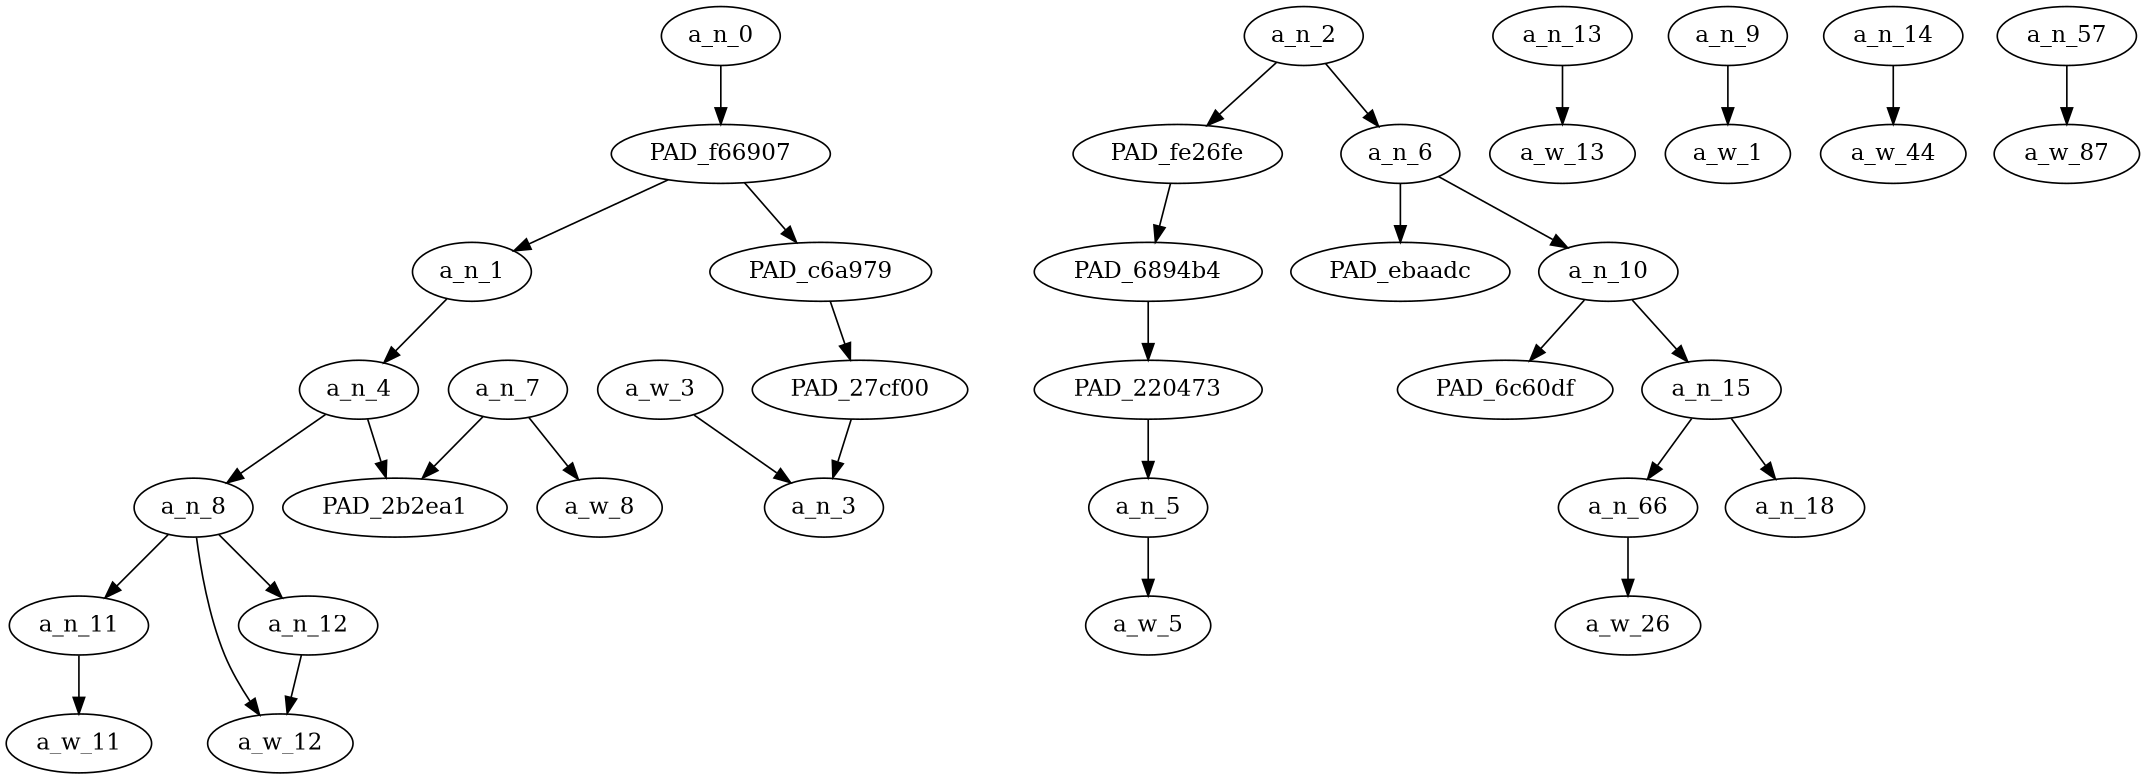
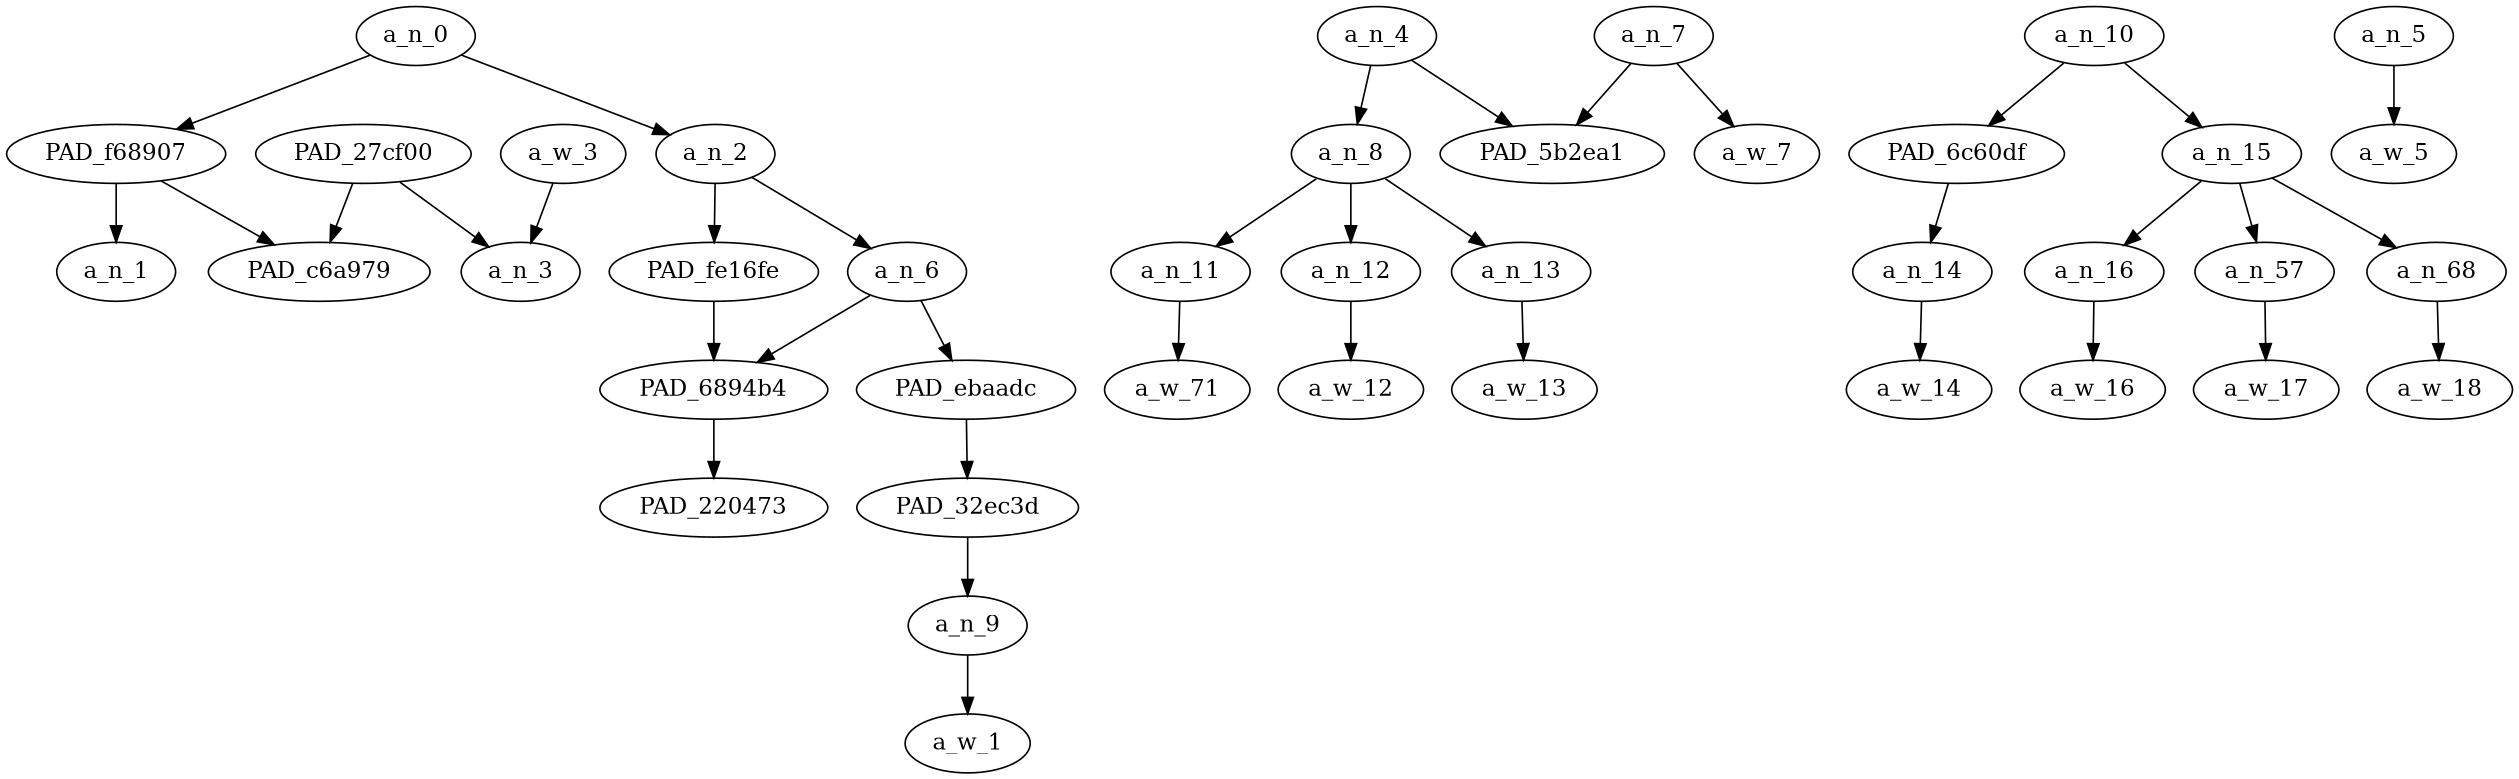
  strict digraph {
    node [div_dir=-1 index=0 level=1 text_span="[5]" value=0.05158181]
    a_n_0 [level=6 text_span="[0, 1, 2, 3, 4, 5, 6, 7, 8, 9, 10]" value=1.00000004]
-   PAD_f68907 [level=5 text_span="[0, 1, 2, 3, 4]" value=0.60594175 label=PAD_f66907]
+   PAD_f68907 [level=5 text_span="[0, 1, 2, 3, 4]" value=0.60594175]
    a_n_2 [index=1 level=5 text_span="[5, 6, 7, 8, 9, 10]" value=0.39351187]
    a_n_1 [level=4 text_span="[0, 1, 2, 3, 4]" value=0.60594175]
    PAD_c6a979 [level=3 text_span="[0]" value=0.04200969]
-   PAD_fe16fe [div_dir=1 index=1 level=4 label=PAD_fe26fe]
+   PAD_fe16fe [div_dir=1 index=1 level=4]
    a_n_6 [index=2 level=4 text_span="[6, 7, 8, 9, 10]" value=0.34179290]
    a_n_4 [index=1 level=3 text_span="[1, 2, 3, 4]" value=0.56332148]
    PAD_6894b4 [div_dir=1 index=2 level=3]
    PAD_ebaadc [index=3 level=3 text_span="[6]" value=0.10338139]
    a_n_10 [index=4 level=3 text_span="[7, 8, 9, 10]" value=0.23819869]
    PAD_27cf00 [level=2 text_span="[0]" value=0.04200969]
-   PAD_2b2ea1 [div_dir=1 index=1 level=2 text_span="[1]" value=0.03414100]
+   PAD_2b2ea1 [div_dir=1 index=1 level=2 text_span="[1]" value=0.03414100 label=PAD_5b2ea1]
    a_n_8 [index=2 level=2 text_span="[2, 3, 4]" value=0.52857149]
    a_n_3 [text_span="[0]" value=0.04200969]
    a_n_11 [div_dir=1 index=2 text_span="[2]" value=0.04182268]
    a_n_12 [index=3 text_span="[3]" value=0.35370546]
    a_n_13 [index=4 text_span="[4]" value=0.13231589]
    a_w_3 [div_dir=0 level=0 text_span="[0]" value=some]
    a_n_7 [div_dir=1 index=1 text_span="[1]" value=0.03414100]
-   a_w_7 [div_dir=0 index=1 level=0 text_span="[1]" value=of label=a_w_8]
-   a_w_11 [div_dir=0 index=2 level=0 text_span="[2]" value=the]
+   a_w_7 [div_dir=0 index=1 level=0 text_span="[1]" value=of]
+   a_w_11 [div_dir=0 index=2 level=0 text_span="[2]" value=the label=a_w_71]
    a_w_12 [div_dir=0 index=3 level=0 text_span="[3]" value=moslem]
    a_w_13 [div_dir=0 index=4 level=0 text_span="[4]" value=invaders]
    PAD_220473 [div_dir=1 index=3 level=2]
+   PAD_32ec3d [index=4 level=2 text_span="[6]" value=0.10338139]
    PAD_6c60df [div_dir=1 index=5 level=2 text_span="[7]" value=0.03559828]
    a_n_15 [index=6 level=2 text_span="[8, 9, 10]" value=0.20237893]
    a_n_5 [div_dir=1 index=5]
    a_w_5 [div_dir=0 index=5 level=0 value=being]
    a_n_9 [index=6 text_span="[6]" value=0.10338139]
    a_n_14 [div_dir=1 index=7 text_span="[7]" value=0.03559828]
-   a_n_16 [div_dir=1 index=8 text_span="[8]" value=0.03189559 label=a_n_66]
+   a_n_16 [div_dir=1 index=8 text_span="[8]" value=0.03189559]
    n34 [index=9 label=a_n_57 text_span="[9]" value=0.07165047]
-   a_n_18 [index=10 text_span="[10]" value=0.09850293]
+   a_n_18 [index=10 text_span="[10]" value=0.09850293 label=a_n_68]
    n36 [div_dir=0 index=6 label=a_w_1 level=0 text_span="[6]" value=honoured]
-   a_w_14 [div_dir=0 index=7 level=0 text_span="[7]" value=by label=a_w_44]
-   a_w_16 [div_dir=0 index=8 level=0 text_span="[8]" value=the1 label=a_w_26]
-   a_w_17 [div_dir=0 index=9 level=0 text_span="[9]" value=british label=a_w_87]
+   a_w_14 [div_dir=0 index=7 level=0 text_span="[7]" value=by]
+   a_w_16 [div_dir=0 index=8 level=0 text_span="[8]" value=the1]
+   a_w_17 [div_dir=0 index=9 level=0 text_span="[9]" value=british]
+   a_w_18 [div_dir=0 index=10 level=0 text_span="[10]" value=regime]
    a_n_0 -> PAD_f68907
+   a_n_0 -> a_n_2
    PAD_f68907 -> a_n_1
    PAD_f68907 -> PAD_c6a979
    a_n_2 -> PAD_fe16fe
    a_n_2 -> a_n_6
-   a_n_1 -> a_n_4
-   PAD_c6a979 -> PAD_27cf00
+   PAD_27cf00 -> PAD_c6a979
    PAD_fe16fe -> PAD_6894b4
    a_n_6 -> PAD_ebaadc
-   a_n_6 -> a_n_10
+   a_n_6 -> PAD_6894b4
    a_n_4 -> PAD_2b2ea1
    a_n_4 -> a_n_8
    PAD_6894b4 -> PAD_220473
+   PAD_ebaadc -> PAD_32ec3d
    a_n_10 -> PAD_6c60df
    a_n_10 -> a_n_15
    PAD_27cf00 -> a_n_3
    a_n_8 -> a_n_11
    a_n_8 -> a_n_12
-   a_n_8 -> a_w_12
+   a_n_8 -> a_n_13
    a_n_11 -> a_w_11
    a_n_12 -> a_w_12
    a_n_13 -> a_w_13
    a_w_3 -> a_n_3
    a_n_7 -> PAD_2b2ea1
    a_n_7 -> a_w_7
-   PAD_220473 -> a_n_5
+   PAD_32ec3d -> a_n_9
+   PAD_6c60df -> a_n_14
    a_n_15 -> a_n_16
+   a_n_15 -> n34
    a_n_15 -> a_n_18
    a_n_5 -> a_w_5
    a_n_9 -> n36
    a_n_14 -> a_w_14
    a_n_16 -> a_w_16
    n34 -> a_w_17
+   a_n_18 -> a_w_18
  }
